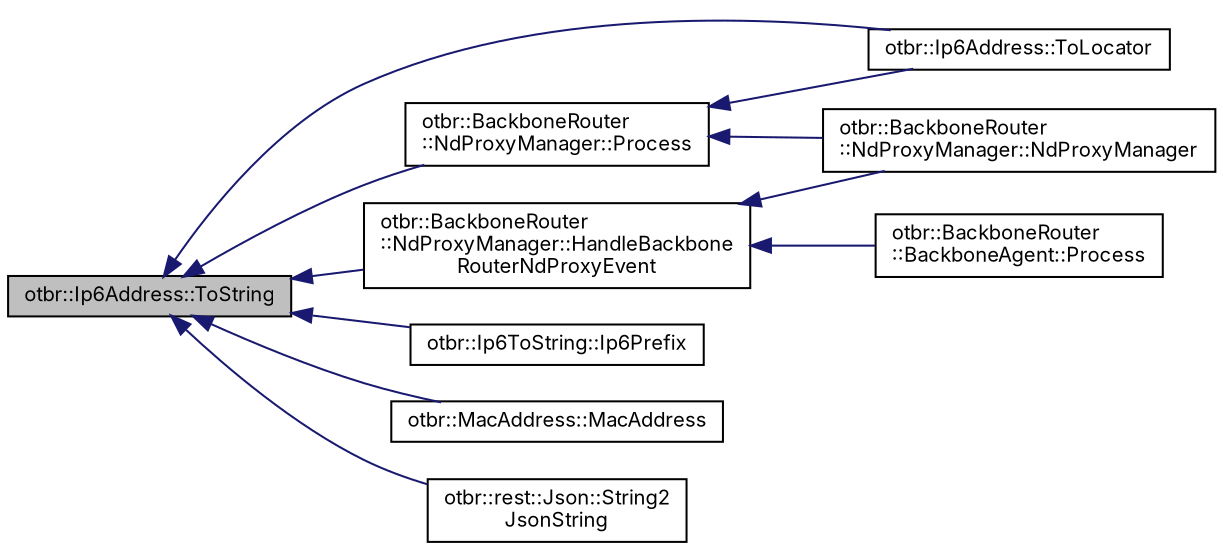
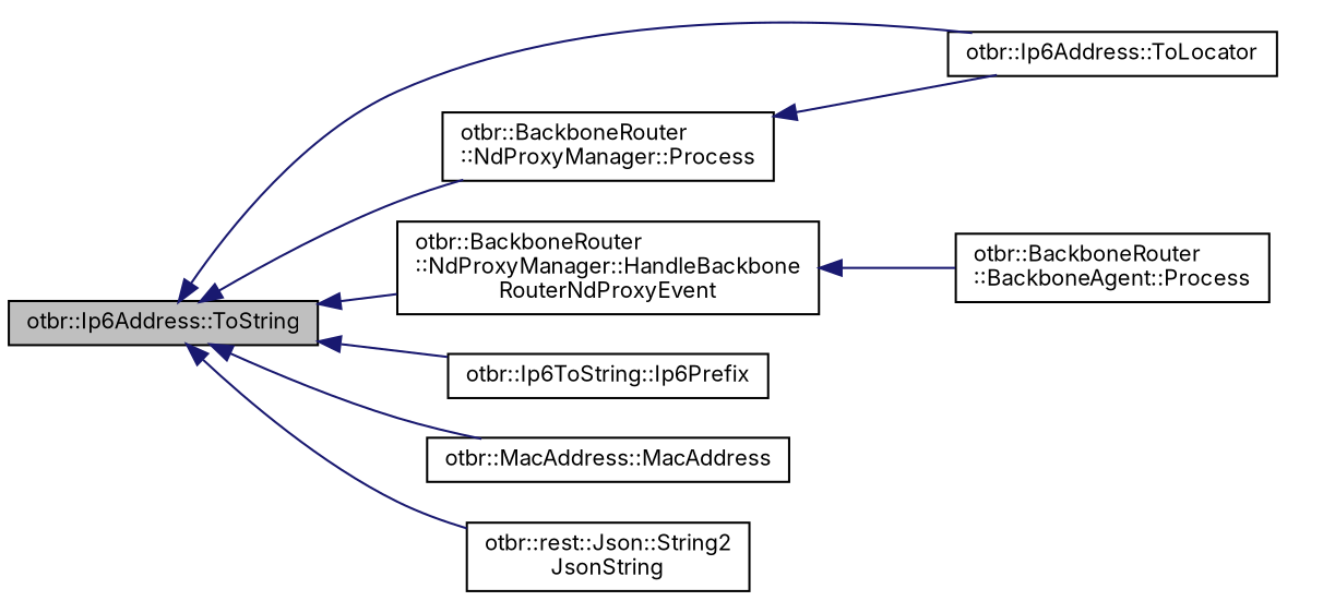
  digraph {
    fontname=Inter
    rankdir=LR
    node [color=black fillcolor=white fontname=Inter fontsize=10 shape=record style=filled]
    edge [color=midnightblue dir=back fontname=Inter fontsize=10 labelfontname=Helvetica labelfontsize=10 style=solid]
    n1 [fillcolor=grey75 fontcolor=black height=0.2 label="otbr::Ip6Address::ToString" width=0.4]
    n2 [height=0.2 label="otbr::BackboneRouter\l::NdProxyManager::Process" width=0.4]
    n3 [height=0.2 label="otbr::BackboneRouter\l::NdProxyManager::HandleBackbone\lRouterNdProxyEvent" width=0.4]
    n4 [height=0.2 label="otbr::Ip6Address::ToLocator" width=0.4]
    n5 [height=0.2 label="otbr::Ip6ToString::Ip6Prefix" width=0.4]
    n6 [height=0.2 label="otbr::MacAddress::MacAddress" width=0.4]
    n7 [height=0.2 label="otbr::rest::Json::String2\lJsonString" width=0.4]
-   n8 [height=0.2 label="otbr::BackboneRouter\l::NdProxyManager::NdProxyManager" width=0.4]
    n9 [height=0.2 label="otbr::BackboneRouter\l::BackboneAgent::Process" width=0.4]
    n1 -> n2
    n1 -> n3
    n1 -> n4
    n1 -> n5
    n1 -> n6
    n1 -> n7
    n2 -> n4
-   n2 -> n8
-   n3 -> n8
    n3 -> n9
  }
